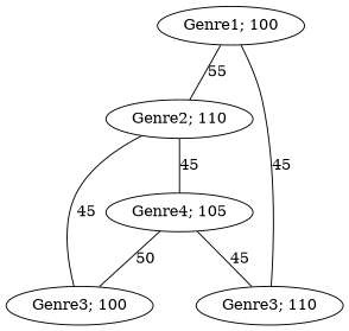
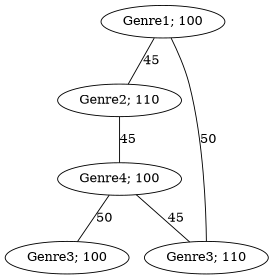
  graph {
    n1 [label="Genre1; 100"]
    n2 [label="Genre2; 110"]
    n3 [label="Genre3; 110"]
-   n4 [label="Genre4; 105"]
+   n4 [label="Genre4; 100"]
    n5 [label="Genre3; 100"]
-   n1 -- n2 [label=55]
-   n1 -- n3 [label=45]
+   n1 -- n2 [label=45]
+   n1 -- n3 [label=50]
    n2 -- n4 [label=45]
-   n2 -- n5 [label=45]
    n4 -- n3 [label=45]
    n4 -- n5 [label=50]
  }
